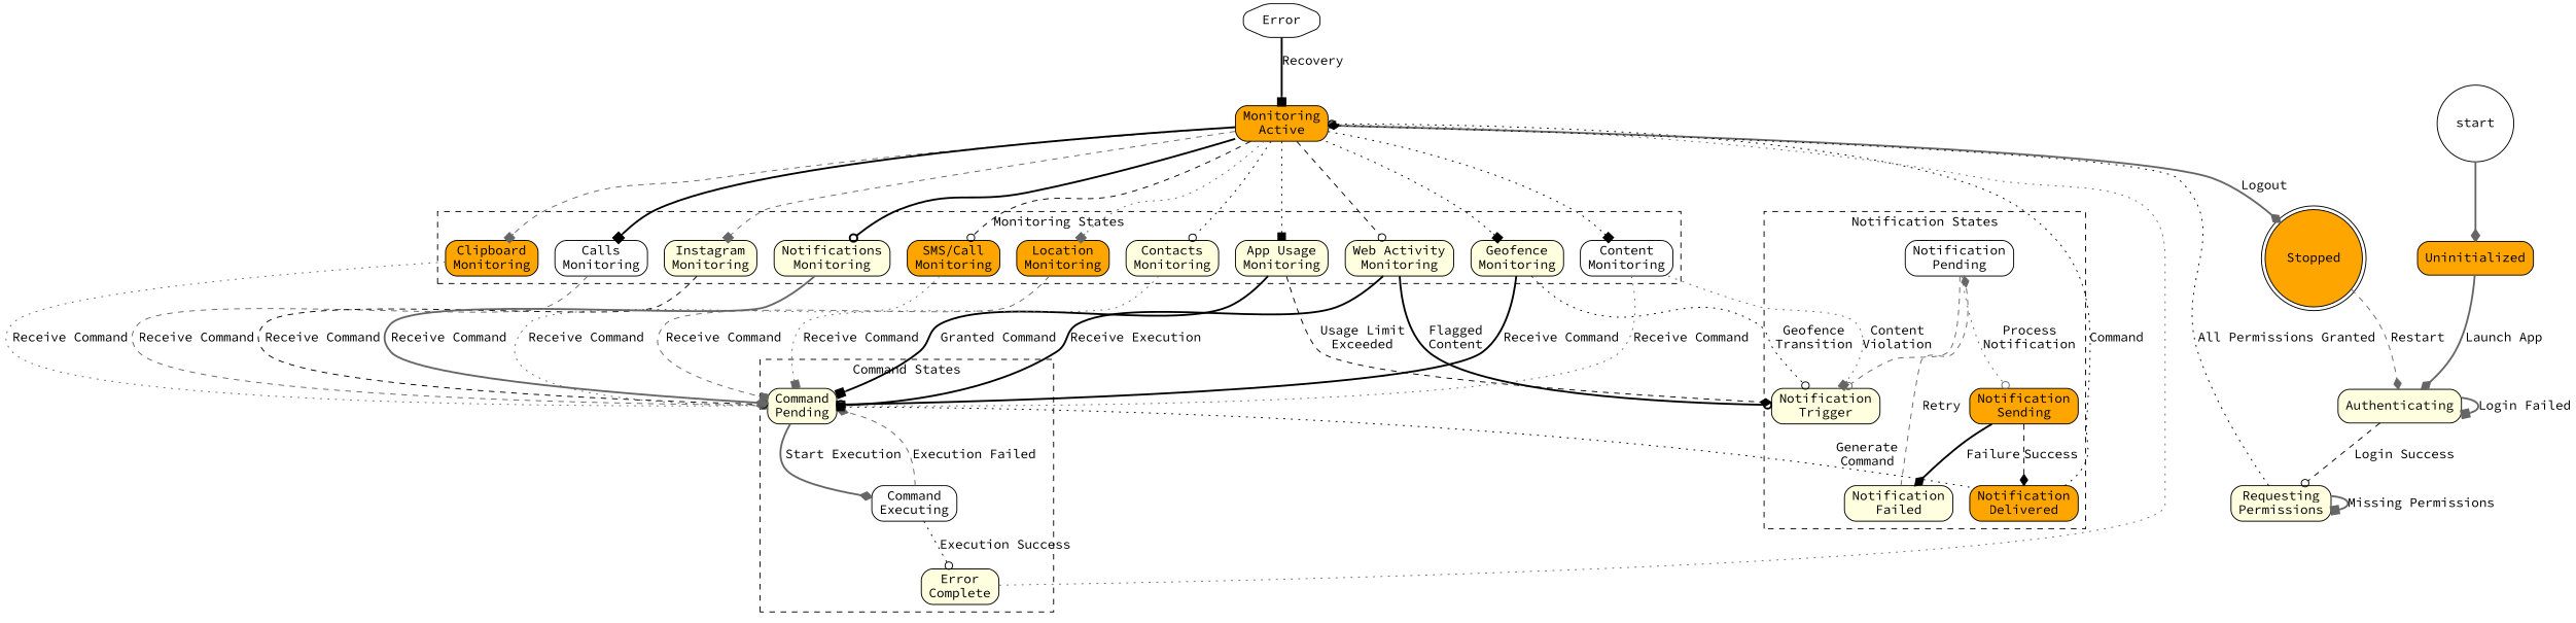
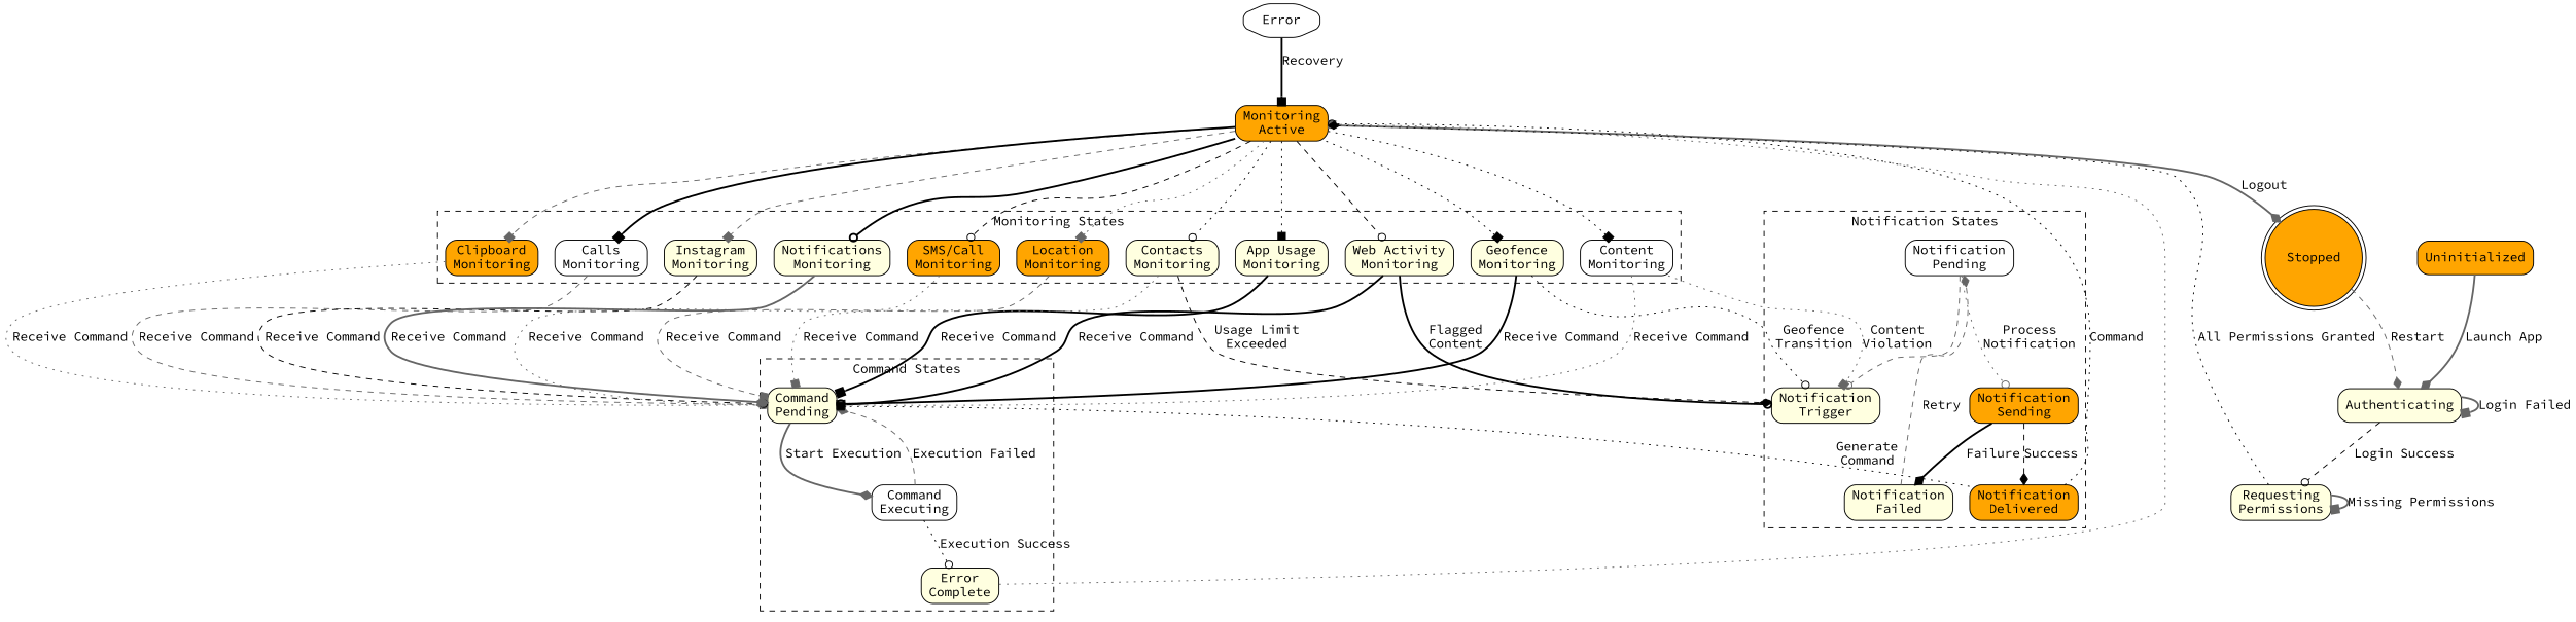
  digraph {
    fontname="Source Code Pro"
    rankdir=TB
    node [fillcolor=lightyellow fontname="Source Code Pro" shape=box style="rounded,filled"]
    edge [arrowhead=box color=black fontname="Source Code Pro" style=dotted]
    n1 [label="App Usage\nMonitoring"]
    n2 [label="Web Activity\nMonitoring"]
    n3 [fillcolor=orange label="SMS/Call\nMonitoring"]
    n4 [fillcolor=orange label="Location\nMonitoring"]
    n5 [fillcolor=white label="Content\nMonitoring"]
    n6 [fillcolor=orange label="Clipboard\nMonitoring"]
    n7 [label="Contacts\nMonitoring"]
    n8 [fillcolor=white label="Calls\nMonitoring"]
    n9 [label="Instagram\nMonitoring"]
    n10 [label="Notifications\nMonitoring"]
    n11 [label="Geofence\nMonitoring"]
    n12 [label="Command\nPending"]
    n13 [fillcolor=white label="Command\nExecuting"]
    n14 [label="Error\nComplete"]
    n15 [label="Notification\nTrigger"]
    n16 [fillcolor=white label="Notification\nPending"]
    n17 [fillcolor=orange label="Notification\nSending"]
    n18 [fillcolor=orange label="Notification\nDelivered"]
    n19 [label="Notification\nFailed"]
    n20 [fillcolor=orange label="Monitoring\nActive"]
-   start [fillcolor=white shape=circle style=filled width=0.2]
    n22 [fillcolor=orange label=Uninitialized]
    n23 [label=Authenticating]
    n24 [label="Requesting\nPermissions"]
    Stopped [fillcolor=orange shape=doublecircle]
    Error [fillcolor=white shape=octagon]
    subgraph cluster_1 {
      label="Monitoring States"
      style=dashed
      n1
      n2
      n3
      n4
      n5
      n6
      n7
      n8
      n9
      n10
      n11
    }
    subgraph cluster_2 {
      label="Command States"
      style=dashed
      n12
      n13
      n14
    }
    subgraph cluster_3 {
      label="Notification States"
      style=dashed
      n15
      n16
      n17
      n18
      n19
    }
-   n1 -> n12 [label="Granted Command" style=bold]
-   n1 -> n15 [arrowhead=diamond label="Usage Limit\nExceeded" style=dashed]
-   n2 -> n12 [label="Receive Execution" style=bold]
+   n1 -> n12 [label="Receive Command" style=bold]
+   n7 -> n15 [arrowhead=diamond label="Usage Limit\nExceeded" style=dashed]
+   n2 -> n12 [label="Receive Command" style=bold]
    n2 -> n15 [arrowhead=odot label="Flagged\nContent" style=bold]
    n3 -> n12 [arrowhead=odot color=gray40 label="Receive Command"]
    n4 -> n12 [color=gray40 label="Receive Command" style=dashed]
    n5 -> n12 [color=gray40 label="Receive Command"]
    n5 -> n15 [color=gray40 label="Content\nViolation"]
    n6 -> n12 [arrowhead=diamond color=gray40 label="Receive Command"]
    n7 -> n12 [color=gray40 label="Receive Command"]
    n8 -> n12 [color=gray40 label="Receive Command" style=dashed]
    n9 -> n12 [arrowhead=odot label="Receive Command" style=dashed]
    n10 -> n12 [arrowhead=diamond color=gray40 label="Receive Command" style=bold]
    n11 -> n12 [arrowhead=odot label="Receive Command" style=bold]
    n11 -> n15 [arrowhead=odot label="Geofence\nTransition"]
    n12 -> n13 [arrowhead=diamond color=gray40 label="Start Execution" style=bold]
    n13 -> n12 [arrowhead=diamond color=gray40 label="Execution Failed" style=dashed]
    n13 -> n14 [arrowhead=odot label="Execution Success"]
    n14 -> n20 [color=gray40]
    n16 -> n15 [arrowhead=odot color=gray40 style=dashed]
    n16 -> n17 [arrowhead=odot color=gray40 label="Process\nNotification"]
    n17 -> n18 [arrowhead=diamond label=Success style=dashed]
    n17 -> n19 [arrowhead=diamond label=Failure style=bold]
    n18 -> n12 [label="Generate\nCommand"]
    n18 -> n20 [arrowhead=odot label=Command]
    n19 -> n16 [arrowhead=diamond color=gray40 label=Retry style=dashed]
    n20 -> n1
    n20 -> n2 [arrowhead=odot style=dashed]
    n20 -> n3 [arrowhead=odot style=dashed]
    n20 -> n4 [color=gray40]
    n20 -> n5
    n20 -> n6 [color=gray40 style=dashed]
    n20 -> n7 [arrowhead=odot]
    n20 -> n8 [style=bold]
    n20 -> n9 [color=gray40 style=dashed]
    n20 -> n10 [arrowhead=odot style=bold]
    n20 -> n11
    n20 -> Stopped [arrowhead=diamond color=gray40 label=Logout style=bold]
-   start -> n22 [arrowhead=diamond color=gray40 style=bold]
    n22 -> n23 [arrowhead=diamond color=gray40 label="Launch App" style=bold]
    n23 -> n23 [color=gray40 label="Login Failed" style=bold]
    n23 -> n24 [arrowhead=odot label="Login Success" style=dashed]
    n24 -> n20 [arrowhead=diamond label="All Permissions Granted"]
    n24 -> n24 [color=gray40 label="Missing Permissions" style=bold]
    Stopped -> n23 [arrowhead=diamond color=gray40 label=Restart style=dashed]
    Error -> n20 [label=Recovery style=bold]
  }
